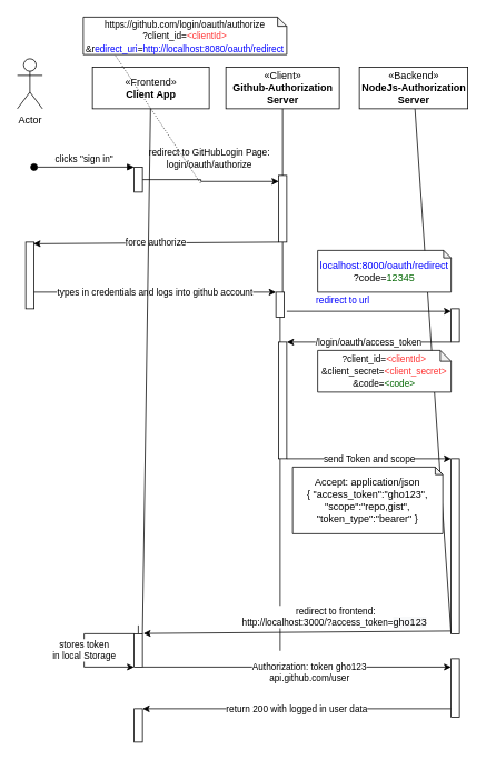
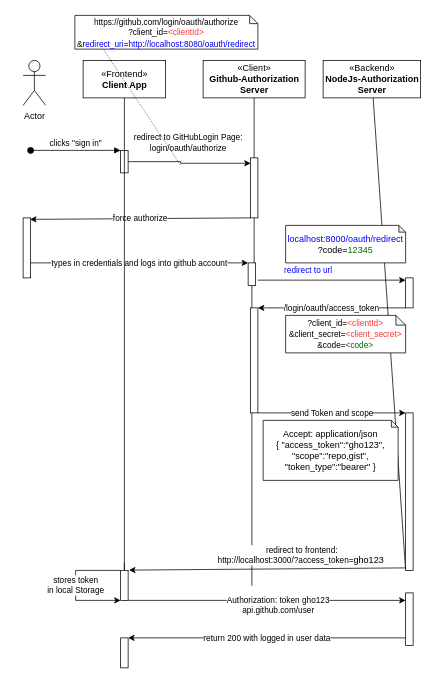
  <mxCell id="0" />
  <mxCell id="1" parent="0" />
  <mxCell id="2" value="" style="edgeStyle=none;rounded=0;orthogonalLoop=1;jettySize=auto;html=1;fontColor=#FF3333;endArrow=none;endFill=0;startArrow=none;" edge="1" parent="1" source="19"><mxGeometry relative="1" as="geometry"><mxPoint x="335" y="800" as="targetPoint" /><mxPoint x="338" y="380" as="sourcePoint" /></mxGeometry></mxCell>
  <mxCell id="3" style="edgeStyle=none;rounded=0;orthogonalLoop=1;jettySize=auto;html=1;fontColor=#000000;endArrow=none;endFill=0;strokeColor=#000000;startArrow=none;" edge="1" parent="1" source="33"><mxGeometry relative="1" as="geometry"><mxPoint x="165" y="750" as="targetPoint" /></mxGeometry></mxCell>
- <mxCell id="4" value="«Frontend»&lt;br&gt;&lt;b&gt;Client App&lt;/b&gt;" style="html=1;" vertex="1" parent="1"><mxGeometry x="110" y="80" width="140" height="50" as="geometry" /></mxCell>
+ <mxCell id="4" value="«Frontend»&lt;br&gt;&lt;b&gt;Client App&lt;/b&gt;" style="html=1;" vertex="1" parent="1"><mxGeometry x="110" y="80" width="110" height="50" as="geometry" /></mxCell>
  <mxCell id="5" style="edgeStyle=none;rounded=0;orthogonalLoop=1;jettySize=auto;html=1;fontColor=#006600;endArrow=none;endFill=0;strokeColor=#000000;" edge="1" parent="1" source="6"><mxGeometry relative="1" as="geometry"><mxPoint x="540" y="760" as="targetPoint" /></mxGeometry></mxCell>
  <mxCell id="6" value="«Backend»&lt;br&gt;&lt;b&gt;NodeJs-Authorization &lt;br&gt;Server&lt;/b&gt;" style="html=1;" vertex="1" parent="1"><mxGeometry x="430" y="80" width="130" height="50" as="geometry" /></mxCell>
  <mxCell id="7" value="«Client»&lt;br&gt;&lt;b&gt;Github-Authorization&lt;br&gt;Server&lt;/b&gt;" style="html=1;" vertex="1" parent="1"><mxGeometry x="270" y="80" width="136" height="50" as="geometry" /></mxCell>
- <mxCell id="8" value="Actor" style="shape=umlActor;verticalLabelPosition=bottom;verticalAlign=top;html=1;outlineConnect=0;" vertex="1" parent="1"><mxGeometry x="20" y="70" width="30" height="60" as="geometry" /></mxCell>
+ <mxCell id="8" value="Actor" style="shape=umlActor;verticalLabelPosition=bottom;verticalAlign=top;html=1;outlineConnect=0;" vertex="1" parent="1"><mxGeometry x="30" y="80" width="30" height="60" as="geometry" /></mxCell>
  <mxCell id="9" value="redirect to GitHubLogin Page: &lt;br&gt;login/oauth/authorize" style="edgeStyle=orthogonalEdgeStyle;rounded=0;orthogonalLoop=1;jettySize=auto;html=1;entryX=0.04;entryY=0.09;entryDx=0;entryDy=0;entryPerimeter=0;" edge="1" parent="1" source="10" target="16"><mxGeometry x="-0.154" y="27" relative="1" as="geometry"><Array as="points"><mxPoint x="240" y="215" /><mxPoint x="240" y="217" /></Array><mxPoint x="-17" y="-25" as="offset" /></mxGeometry></mxCell>
  <mxCell id="10" value="" style="html=1;points=[];perimeter=orthogonalPerimeter;" vertex="1" parent="1"><mxGeometry x="160" y="200" width="10" height="30" as="geometry" /></mxCell>
  <mxCell id="11" value="clicks &quot;sign in&quot;" style="html=1;verticalAlign=bottom;startArrow=oval;endArrow=block;startSize=8;rounded=0;" edge="1" target="10" parent="1"><mxGeometry relative="1" as="geometry"><mxPoint x="40" y="200" as="sourcePoint" /></mxGeometry></mxCell>
  <mxCell id="12" value="force authorize" style="edgeStyle=none;rounded=0;orthogonalLoop=1;jettySize=auto;html=1;entryX=0.92;entryY=0.025;entryDx=0;entryDy=0;entryPerimeter=0;fontColor=#000000;endArrow=classic;endFill=1;" edge="1" parent="1" source="16" target="15"><mxGeometry relative="1" as="geometry" /></mxCell>
  <mxCell id="13" style="rounded=0;orthogonalLoop=1;jettySize=auto;html=1;dashed=1;endArrow=none;endFill=0;exitX=0.035;exitY=0.024;exitDx=0;exitDy=0;exitPerimeter=0;dashPattern=1 2;" edge="1" parent="1" source="14"><mxGeometry relative="1" as="geometry"><mxPoint x="240" y="220" as="targetPoint" /></mxGeometry></mxCell>
  <mxCell id="14" value="&lt;span style=&quot;font-family: &amp;#34;helvetica&amp;#34; ; font-size: 11px ; background-color: rgb(255 , 255 , 255)&quot;&gt;https://github.com/login/oauth/authorize&lt;br&gt;?client_id=&lt;font color=&quot;#ff3333&quot;&gt;&amp;lt;clientId&amp;gt;&lt;br&gt;&lt;/font&gt;&amp;amp;r&lt;font color=&quot;#0000ff&quot;&gt;edirect_uri&lt;/font&gt;=&lt;font color=&quot;#0000ff&quot;&gt;http://localhost:8080/oauth/redirect&lt;/font&gt;&lt;/span&gt;" style="shape=note;whiteSpace=wrap;html=1;backgroundOutline=1;darkOpacity=0.05;size=11;" vertex="1" parent="1"><mxGeometry x="99" y="20" width="244" height="45" as="geometry" /></mxCell>
  <mxCell id="15" value="" style="html=1;points=[];perimeter=orthogonalPerimeter;" vertex="1" parent="1"><mxGeometry x="30" y="290" width="10" height="80" as="geometry" /></mxCell>
  <mxCell id="16" value="" style="html=1;points=[];perimeter=orthogonalPerimeter;" vertex="1" parent="1"><mxGeometry x="333" y="210" width="10" height="80" as="geometry" /></mxCell>
  <mxCell id="17" value="" style="edgeStyle=none;rounded=0;orthogonalLoop=1;jettySize=auto;html=1;fontColor=#FF3333;endArrow=none;endFill=1;" edge="1" parent="1" source="7" target="16"><mxGeometry relative="1" as="geometry"><mxPoint x="338" y="510" as="targetPoint" /><mxPoint x="338" y="130" as="sourcePoint" /></mxGeometry></mxCell>
  <mxCell id="18" value="&lt;span style=&quot;font-family: &amp;#34;helvetica&amp;#34;&quot;&gt;&lt;font color=&quot;#0000ff&quot;&gt;redirect to url&lt;/font&gt;&lt;br&gt;&lt;/span&gt;" style="edgeStyle=none;rounded=0;orthogonalLoop=1;jettySize=auto;html=1;fontColor=#FF3333;endArrow=classic;endFill=1;" edge="1" parent="1"><mxGeometry x="-0.32" y="13" relative="1" as="geometry"><mxPoint x="540" y="373" as="targetPoint" /><mxPoint x="343" y="373" as="sourcePoint" /><mxPoint as="offset" /></mxGeometry></mxCell>
  <mxCell id="19" value="" style="html=1;points=[];perimeter=orthogonalPerimeter;" vertex="1" parent="1"><mxGeometry x="330" y="350" width="10" height="30" as="geometry" /></mxCell>
  <mxCell id="20" value="" style="edgeStyle=none;rounded=0;orthogonalLoop=1;jettySize=auto;html=1;fontColor=#FF3333;endArrow=none;endFill=1;startArrow=none;" edge="1" parent="1" source="16" target="19"><mxGeometry relative="1" as="geometry"><mxPoint x="338" y="510" as="targetPoint" /><mxPoint x="338" y="290" as="sourcePoint" /></mxGeometry></mxCell>
  <mxCell id="21" value="types in credentials and logs into github account" style="edgeStyle=none;rounded=0;orthogonalLoop=1;jettySize=auto;html=1;fontColor=#000000;endArrow=classic;endFill=1;" edge="1" parent="1" source="15"><mxGeometry relative="1" as="geometry"><mxPoint x="330" y="350" as="targetPoint" /></mxGeometry></mxCell>
  <mxCell id="22" value="/login/oauth/access_token" style="edgeStyle=none;rounded=0;orthogonalLoop=1;jettySize=auto;html=1;fontColor=#000000;endArrow=classic;endFill=1;strokeColor=#000000;" edge="1" parent="1" source="23" target="26"><mxGeometry relative="1" as="geometry" /></mxCell>
  <mxCell id="23" value="" style="html=1;points=[];perimeter=orthogonalPerimeter;" vertex="1" parent="1"><mxGeometry x="540" y="370" width="10" height="40" as="geometry" /></mxCell>
  <mxCell id="24" value="&lt;font color=&quot;#0000ff&quot;&gt;localhost:8000/oauth/redirect&lt;/font&gt;&lt;br&gt;?code=&lt;font color=&quot;#006600&quot;&gt;12345&lt;/font&gt;" style="shape=note;whiteSpace=wrap;html=1;backgroundOutline=1;darkOpacity=0.05;fontColor=#000000;size=9;" vertex="1" parent="1"><mxGeometry x="380" y="300" width="160" height="50" as="geometry" /></mxCell>
  <mxCell id="25" value="send Token and scope" style="edgeStyle=none;rounded=0;orthogonalLoop=1;jettySize=auto;html=1;fontColor=#000000;endArrow=classic;endFill=1;strokeColor=#000000;" edge="1" parent="1" source="26" target="29"><mxGeometry relative="1" as="geometry" /></mxCell>
  <mxCell id="26" value="" style="html=1;points=[];perimeter=orthogonalPerimeter;" vertex="1" parent="1"><mxGeometry x="333" y="410" width="10" height="140" as="geometry" /></mxCell>
  <mxCell id="27" value="&lt;span style=&quot;color: rgb(0 , 0 , 0) ; font-size: 11px ; background-color: rgb(255 , 255 , 255)&quot;&gt;?client_id=&lt;/span&gt;&lt;font color=&quot;#ff3333&quot; style=&quot;font-size: 11px&quot;&gt;&amp;lt;clientId&amp;gt;&lt;br&gt;&lt;/font&gt;&lt;span style=&quot;color: rgb(0 , 0 , 0) ; font-size: 11px ; background-color: rgb(255 , 255 , 255)&quot;&gt;&amp;amp;client_secret=&lt;/span&gt;&lt;span style=&quot;font-size: 11px ; background-color: rgb(255 , 255 , 255)&quot;&gt;&amp;lt;client_secret&amp;gt;&lt;/span&gt;&lt;br style=&quot;color: rgb(0 , 0 , 0) ; font-size: 11px&quot;&gt;&lt;span style=&quot;color: rgb(0 , 0 , 0) ; font-size: 11px ; background-color: rgb(255 , 255 , 255)&quot;&gt;&amp;amp;code=&lt;/span&gt;&lt;span style=&quot;font-size: 11px ; background-color: rgb(255 , 255 , 255)&quot;&gt;&lt;font color=&quot;#006600&quot;&gt;&amp;lt;code&amp;gt;&lt;/font&gt;&lt;/span&gt;" style="shape=note;whiteSpace=wrap;html=1;backgroundOutline=1;darkOpacity=0.05;fontColor=#FF3333;size=13;" vertex="1" parent="1"><mxGeometry x="380" y="420" width="160" height="50" as="geometry" /></mxCell>
  <mxCell id="28" value="&amp;nbsp;redirect to frontend:&lt;br&gt;http://localhost:3000/?access_token=&lt;span style=&quot;font-size: 12px ; background-color: rgb(248 , 249 , 250)&quot;&gt;gho123&lt;/span&gt;" style="edgeStyle=none;rounded=0;orthogonalLoop=1;jettySize=auto;html=1;entryX=1.117;entryY=0.022;entryDx=0;entryDy=0;entryPerimeter=0;fontColor=#000000;endArrow=classic;endFill=1;strokeColor=#000000;exitX=-0.08;exitY=0.989;exitDx=0;exitDy=0;exitPerimeter=0;" edge="1" parent="1"><mxGeometry x="-0.244" y="-18" relative="1" as="geometry"><mxPoint x="539.2" y="756.69" as="sourcePoint" /><mxPoint x="171.17" y="759.66" as="targetPoint" /><mxPoint as="offset" /></mxGeometry></mxCell>
  <mxCell id="29" value="" style="html=1;points=[];perimeter=orthogonalPerimeter;" vertex="1" parent="1"><mxGeometry x="540" y="550" width="10" height="210" as="geometry" /></mxCell>
  <mxCell id="30" value="Accept: application/json &lt;br&gt;{ &quot;access_token&quot;:&quot;gho123&quot;, &lt;br&gt;&quot;scope&quot;:&quot;repo,gist&quot;, &lt;br&gt;&quot;token_type&quot;:&quot;bearer&quot; }" style="shape=note;whiteSpace=wrap;html=1;backgroundOutline=1;darkOpacity=0.05;fontColor=#000000;size=9;" vertex="1" parent="1"><mxGeometry x="350" y="560" width="180" height="80" as="geometry" /></mxCell>
  <mxCell id="31" value="stores token &lt;br&gt;in local Storage" style="edgeStyle=none;rounded=0;orthogonalLoop=1;jettySize=auto;html=1;fontColor=#000000;endArrow=classic;endFill=1;strokeColor=#000000;entryX=0;entryY=1;entryDx=0;entryDy=0;entryPerimeter=0;" edge="1" parent="1" source="33" target="33"><mxGeometry relative="1" as="geometry"><mxPoint x="100" y="800" as="targetPoint" /><Array as="points"><mxPoint x="100" y="760" /><mxPoint x="100" y="800" /></Array></mxGeometry></mxCell>
  <mxCell id="32" value="&lt;br&gt;Authorization: token gho123&lt;br&gt;api.github.com/user" style="edgeStyle=none;rounded=0;orthogonalLoop=1;jettySize=auto;html=1;fontColor=#000000;endArrow=classic;endFill=1;strokeColor=#000000;" edge="1" parent="1" source="33"><mxGeometry x="0.081" relative="1" as="geometry"><mxPoint x="540" y="800" as="targetPoint" /><mxPoint as="offset" /></mxGeometry></mxCell>
  <mxCell id="33" value="" style="html=1;points=[];perimeter=orthogonalPerimeter;" vertex="1" parent="1"><mxGeometry x="160" y="760" width="10" height="40" as="geometry" /></mxCell>
  <mxCell id="34" value="" style="edgeStyle=none;rounded=0;orthogonalLoop=1;jettySize=auto;html=1;fontColor=#000000;endArrow=none;endFill=0;strokeColor=#000000;" edge="1" parent="1" source="4" target="33"><mxGeometry relative="1" as="geometry"><mxPoint x="165" y="750" as="targetPoint" /><mxPoint x="165" y="130" as="sourcePoint" /></mxGeometry></mxCell>
  <mxCell id="35" value="return 200 with logged in user data" style="edgeStyle=none;rounded=0;orthogonalLoop=1;jettySize=auto;html=1;fontColor=#000000;endArrow=classic;endFill=1;strokeColor=#000000;" edge="1" parent="1" source="36" target="37"><mxGeometry relative="1" as="geometry" /></mxCell>
  <mxCell id="36" value="" style="html=1;points=[];perimeter=orthogonalPerimeter;" vertex="1" parent="1"><mxGeometry x="540" y="790" width="10" height="70" as="geometry" /></mxCell>
  <mxCell id="37" value="" style="html=1;points=[];perimeter=orthogonalPerimeter;" vertex="1" parent="1"><mxGeometry x="160" y="850" width="10" height="40" as="geometry" /></mxCell>
